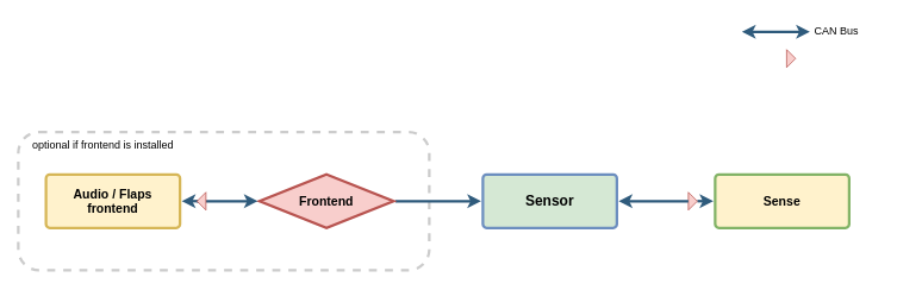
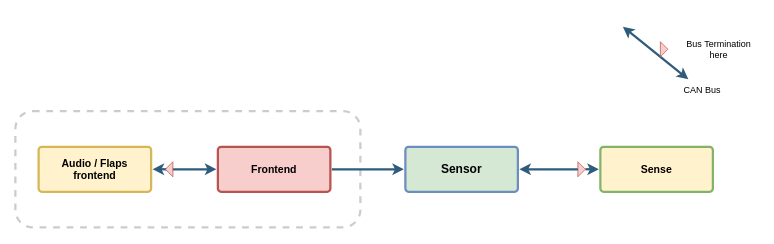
  <mxCell id="0" />
  <mxCell id="1" parent="0" />
  <mxCell id="2" value="" style="rounded=1;whiteSpace=wrap;html=1;fontSize=14;fillColor=none;dashed=1;strokeWidth=3;strokeColor=#CCCCCC;" vertex="1" parent="1"><mxGeometry x="20" y="147.5" width="460" height="155" as="geometry" /></mxCell>
  <mxCell id="3" value="" style="edgeStyle=none;rounded=0;jumpStyle=none;html=1;shadow=0;labelBackgroundColor=none;startArrow=classic;startFill=1;endArrow=none;endFill=1;jettySize=auto;orthogonalLoop=1;strokeColor=#2F5B7C;strokeWidth=3;fontFamily=Helvetica;fontSize=16;fontColor=#23445D;spacing=5;entryX=1;entryY=0.5;entryDx=0;entryDy=0;" parent="1" source="5" target="6" edge="1"><mxGeometry relative="1" as="geometry" /></mxCell>
  <mxCell id="4" value="" style="edgeStyle=none;rounded=0;jumpStyle=none;html=1;shadow=0;labelBackgroundColor=none;startArrow=none;startFill=1;endArrow=classic;endFill=1;jettySize=auto;orthogonalLoop=1;strokeColor=#2F5B7C;strokeWidth=3;fontFamily=Helvetica;fontSize=16;fontColor=#23445D;spacing=5;" parent="1" source="14" target="8" edge="1"><mxGeometry relative="1" as="geometry" /></mxCell>
  <mxCell id="5" value="Sensor" style="rounded=1;whiteSpace=wrap;html=1;shadow=0;labelBackgroundColor=none;strokeColor=#6c8ebf;strokeWidth=3;fillColor=#d5e8d4;fontFamily=Helvetica;fontSize=16;align=center;fontStyle=1;spacing=5;arcSize=7;perimeterSpacing=2;" parent="1" vertex="1"><mxGeometry x="540" y="195" width="150" height="60" as="geometry" /></mxCell>
- <mxCell id="6" value="Frontend" style="rhombus;whiteSpace=wrap;html=1;shadow=0;labelBackgroundColor=none;strokeColor=#b85450;strokeWidth=3;fillColor=#f8cecc;fontFamily=Helvetica;fontSize=14;align=center;spacing=5;fontStyle=1;arcSize=7;perimeterSpacing=2;" parent="1" vertex="1"><mxGeometry x="290" y="195" width="150" height="60" as="geometry" /></mxCell>
+ <mxCell id="6" value="Frontend" style="rounded=1;whiteSpace=wrap;html=1;shadow=0;labelBackgroundColor=none;strokeColor=#b85450;strokeWidth=3;fillColor=#f8cecc;fontFamily=Helvetica;fontSize=14;align=center;spacing=5;fontStyle=1;arcSize=7;perimeterSpacing=2;" parent="1" vertex="1"><mxGeometry x="290" y="195" width="150" height="60" as="geometry" /></mxCell>
  <mxCell id="7" value="Audio / Flaps frontend" style="rounded=1;whiteSpace=wrap;html=1;shadow=0;labelBackgroundColor=none;strokeColor=#d6b656;strokeWidth=3;fillColor=#fff2cc;fontFamily=Helvetica;fontSize=14;align=center;spacing=5;fontStyle=1;arcSize=7;perimeterSpacing=2;" parent="1" vertex="1"><mxGeometry x="51" y="195" width="150" height="60" as="geometry" /></mxCell>
  <mxCell id="8" value="Sense" style="rounded=1;whiteSpace=wrap;html=1;shadow=0;labelBackgroundColor=none;strokeColor=#82b366;strokeWidth=3;fillColor=#fff2cc;fontFamily=Helvetica;fontSize=14;align=center;spacing=5;fontStyle=1;arcSize=7;perimeterSpacing=2;" parent="1" vertex="1"><mxGeometry x="800" y="195" width="150" height="60" as="geometry" /></mxCell>
  <mxCell id="9" value="" style="edgeStyle=none;rounded=0;jumpStyle=none;html=1;shadow=0;labelBackgroundColor=none;startArrow=none;startFill=1;endArrow=classic;endFill=1;jettySize=auto;orthogonalLoop=1;strokeColor=#2F5B7C;strokeWidth=3;fontFamily=Helvetica;fontSize=16;fontColor=#23445D;spacing=5;entryX=1;entryY=0.5;entryDx=0;entryDy=0;exitX=0;exitY=0.5;exitDx=0;exitDy=0;" edge="1" parent="1" source="17" target="7"><mxGeometry relative="1" as="geometry"><mxPoint x="681.454" y="328" as="sourcePoint" /><mxPoint x="572" y="235" as="targetPoint" /></mxGeometry></mxCell>
  <mxCell id="10" value="" style="edgeStyle=none;rounded=0;jumpStyle=none;html=1;shadow=0;labelBackgroundColor=none;startArrow=classic;startFill=1;endArrow=classic;endFill=1;jettySize=auto;orthogonalLoop=1;strokeColor=#2F5B7C;strokeWidth=3;fontFamily=Helvetica;fontSize=16;fontColor=#23445D;spacing=5;" edge="1" parent="1" target="11"><mxGeometry relative="1" as="geometry"><mxPoint x="830" y="35" as="sourcePoint" /><mxPoint x="936" y="35" as="targetPoint" /></mxGeometry></mxCell>
- <mxCell id="11" value="CAN Bus" style="text;html=1;strokeColor=none;fillColor=none;align=center;verticalAlign=middle;whiteSpace=wrap;rounded=0;" vertex="1" parent="1"><mxGeometry x="906" y="20" width="60" height="30" as="geometry" /></mxCell>
+ <mxCell id="11" value="CAN Bus" style="text;html=1;strokeColor=none;fillColor=none;align=center;verticalAlign=middle;whiteSpace=wrap;rounded=0;" vertex="1" parent="1"><mxGeometry x="906" y="105" width="60" height="30" as="geometry" /></mxCell>
  <mxCell id="12" value="" style="triangle;whiteSpace=wrap;html=1;fillColor=#f8cecc;strokeColor=#b85450;" vertex="1" parent="1"><mxGeometry x="880" y="55" width="10" height="20" as="geometry" /></mxCell>
+ <mxCell id="13" value="Bus Termination here" style="text;html=1;strokeColor=none;fillColor=none;align=center;verticalAlign=middle;whiteSpace=wrap;rounded=0;" vertex="1" parent="1"><mxGeometry x="906" y="50" width="104" height="30" as="geometry" /></mxCell>
  <mxCell id="14" value="" style="triangle;whiteSpace=wrap;html=1;fillColor=#f8cecc;strokeColor=#b85450;" vertex="1" parent="1"><mxGeometry x="770" y="215" width="10" height="20" as="geometry" /></mxCell>
  <mxCell id="15" value="" style="edgeStyle=none;rounded=0;jumpStyle=none;html=1;shadow=0;labelBackgroundColor=none;startArrow=classic;startFill=1;endArrow=none;endFill=1;jettySize=auto;orthogonalLoop=1;strokeColor=#2F5B7C;strokeWidth=3;fontFamily=Helvetica;fontSize=16;fontColor=#23445D;spacing=5;" edge="1" parent="1" source="5" target="14"><mxGeometry relative="1" as="geometry"><mxPoint x="692" y="225" as="sourcePoint" /><mxPoint x="798" y="225" as="targetPoint" /></mxGeometry></mxCell>
  <mxCell id="16" value="" style="edgeStyle=none;rounded=0;jumpStyle=none;html=1;shadow=0;labelBackgroundColor=none;startArrow=classic;startFill=1;endArrow=none;endFill=1;jettySize=auto;orthogonalLoop=1;strokeColor=#2F5B7C;strokeWidth=3;fontFamily=Helvetica;fontSize=16;fontColor=#23445D;spacing=5;entryX=1;entryY=0.5;entryDx=0;entryDy=0;exitX=0;exitY=0.5;exitDx=0;exitDy=0;" edge="1" parent="1" source="6" target="17"><mxGeometry relative="1" as="geometry"><mxPoint x="288" y="225" as="sourcePoint" /><mxPoint x="203" y="225" as="targetPoint" /></mxGeometry></mxCell>
  <mxCell id="17" value="" style="triangle;whiteSpace=wrap;html=1;fillColor=#f8cecc;strokeColor=#b85450;rotation=-180;" vertex="1" parent="1"><mxGeometry x="220" y="215" width="10" height="20" as="geometry" /></mxCell>
- <mxCell id="18" value="optional if frontend is installed" style="text;html=1;strokeColor=none;fillColor=none;align=center;verticalAlign=middle;whiteSpace=wrap;rounded=0;" vertex="1" parent="1"><mxGeometry x="20" y="147.5" width="190" height="30" as="geometry" /></mxCell>
